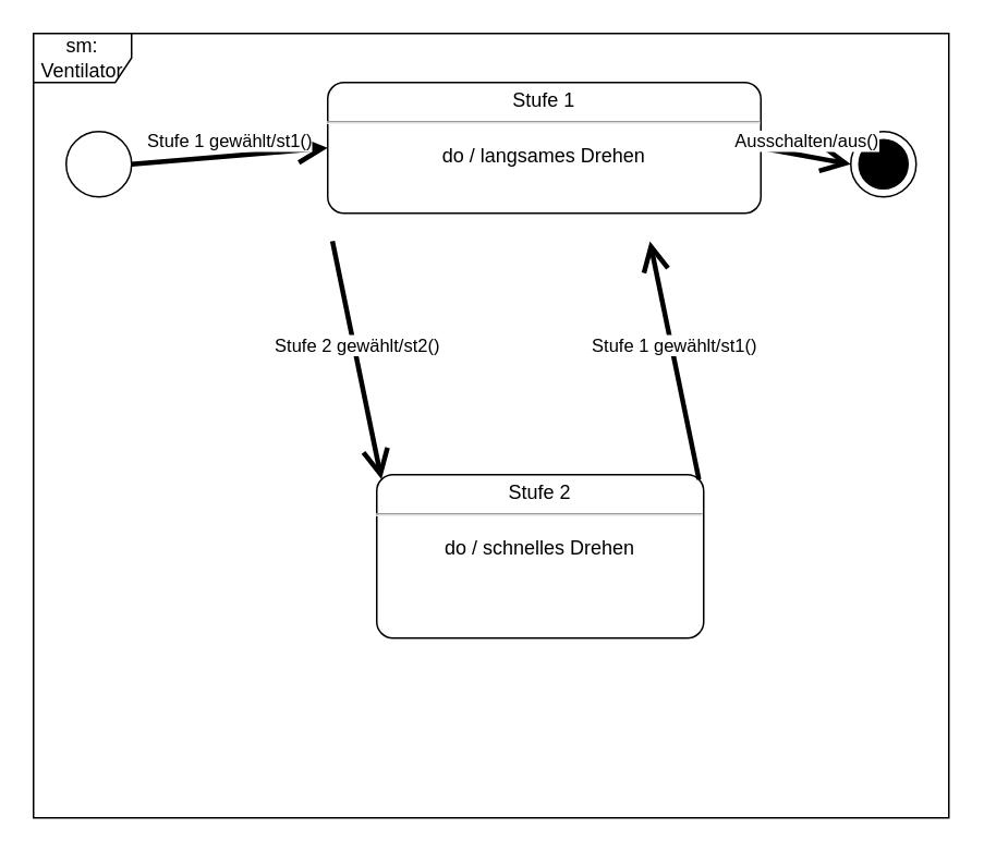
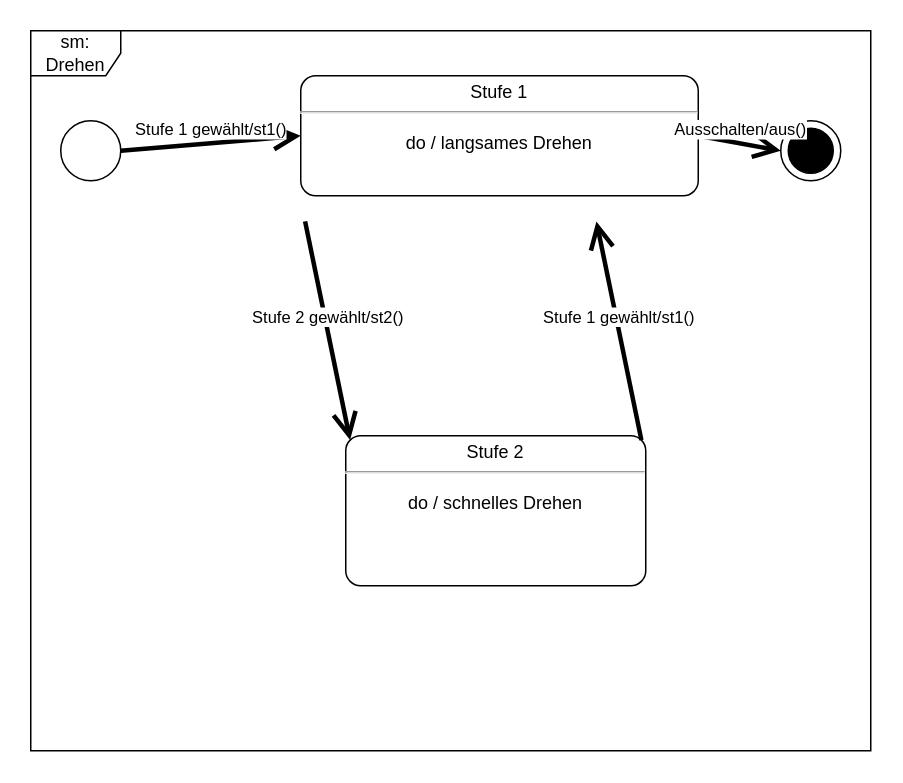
  <mxCell id="0" />
  <mxCell id="1" parent="0" />
- <mxCell id="2" value="sm: Ventilator" style="shape=umlFrame;whiteSpace=wrap;html=1;" vertex="1" parent="1"><mxGeometry x="20" y="20" width="560" height="480" as="geometry" /></mxCell>
+ <mxCell id="2" value="sm: Drehen" style="shape=umlFrame;whiteSpace=wrap;html=1;" vertex="1" parent="1"><mxGeometry x="20" y="20" width="560" height="480" as="geometry" /></mxCell>
  <mxCell id="3" value="" style="shape=ellipse;html=1;fontSize=18;" vertex="1" parent="1"><mxGeometry x="40" y="80" width="40" height="40" as="geometry" /></mxCell>
  <mxCell id="4" value="" style="shape=mxgraph.sysml.actFinal;html=1;verticalLabelPosition=bottom;labelBackgroundColor=#ffffff;verticalAlign=top;strokeColor=#000000;fillColor=#FFFFFF;" vertex="1" parent="1"><mxGeometry x="520" y="80" width="40" height="40" as="geometry" /></mxCell>
  <mxCell id="5" value="&lt;p style=&quot;margin:0px;margin-top:4px;text-align:center;&quot;&gt;Stufe 1&lt;br&gt;&lt;/p&gt;&lt;hr&gt;&lt;p&gt;&lt;/p&gt;do / langsames Drehen" style="shape=mxgraph.sysml.simpleState;html=1;overflow=fill;whiteSpace=wrap;align=center;" vertex="1" parent="1"><mxGeometry x="200" y="50" width="265" height="80" as="geometry" /></mxCell>
  <mxCell id="6" value="&lt;p style=&quot;margin:0px;margin-top:4px;text-align:center;&quot;&gt;Stufe 2&lt;br&gt;&lt;/p&gt;&lt;hr&gt;&lt;p&gt;do / schnelles Drehen&lt;br&gt;&lt;/p&gt;" style="shape=mxgraph.sysml.simpleState;html=1;overflow=fill;whiteSpace=wrap;align=center;" vertex="1" parent="1"><mxGeometry x="230" y="290" width="200" height="100" as="geometry" /></mxCell>
  <mxCell id="7" value="Stufe 1 gewählt/st1()" style="edgeStyle=none;html=1;endArrow=open;endSize=12;strokeWidth=3;verticalAlign=bottom;exitX=1;exitY=0.5;exitDx=0;exitDy=0;entryX=0;entryY=0.5;entryDx=0;entryDy=0;entryPerimeter=0;" edge="1" parent="1" source="3" target="5"><mxGeometry width="160" relative="1" as="geometry"><mxPoint x="190" y="190" as="sourcePoint" /><mxPoint x="350" y="190" as="targetPoint" /></mxGeometry></mxCell>
  <mxCell id="8" value="Ausschalten/aus()" style="edgeStyle=none;html=1;endArrow=open;endSize=12;strokeWidth=3;verticalAlign=bottom;exitX=1;exitY=0.5;exitDx=0;exitDy=0;entryX=0;entryY=0.5;entryDx=0;entryDy=0;entryPerimeter=0;exitPerimeter=0;" edge="1" parent="1" source="5" target="4"><mxGeometry width="160" relative="1" as="geometry"><mxPoint x="430" y="200" as="sourcePoint" /><mxPoint x="550" y="200" as="targetPoint" /></mxGeometry></mxCell>
  <mxCell id="9" value="Stufe 1 gewählt/st1()" style="edgeStyle=none;html=1;endArrow=open;endSize=12;strokeWidth=3;verticalAlign=bottom;exitX=0;exitY=0;exitDx=197.1;exitDy=2.9;entryX=0;entryY=0;entryDx=197.1;entryDy=97.1;entryPerimeter=0;exitPerimeter=0;" edge="1" parent="1" source="6" target="5"><mxGeometry width="160" relative="1" as="geometry"><mxPoint x="430" y="200" as="sourcePoint" /><mxPoint x="550" y="200" as="targetPoint" /></mxGeometry></mxCell>
  <mxCell id="10" value="Stufe 2 gewählt/st2()" style="edgeStyle=none;html=1;endArrow=open;endSize=12;strokeWidth=3;verticalAlign=bottom;exitX=0;exitY=0;exitDx=2.9;exitDy=97.1;entryX=0;entryY=0;entryDx=2.9;entryDy=2.9;entryPerimeter=0;exitPerimeter=0;" edge="1" parent="1" source="5" target="6"><mxGeometry width="160" relative="1" as="geometry"><mxPoint x="420" y="190" as="sourcePoint" /><mxPoint x="540" y="190" as="targetPoint" /></mxGeometry></mxCell>
